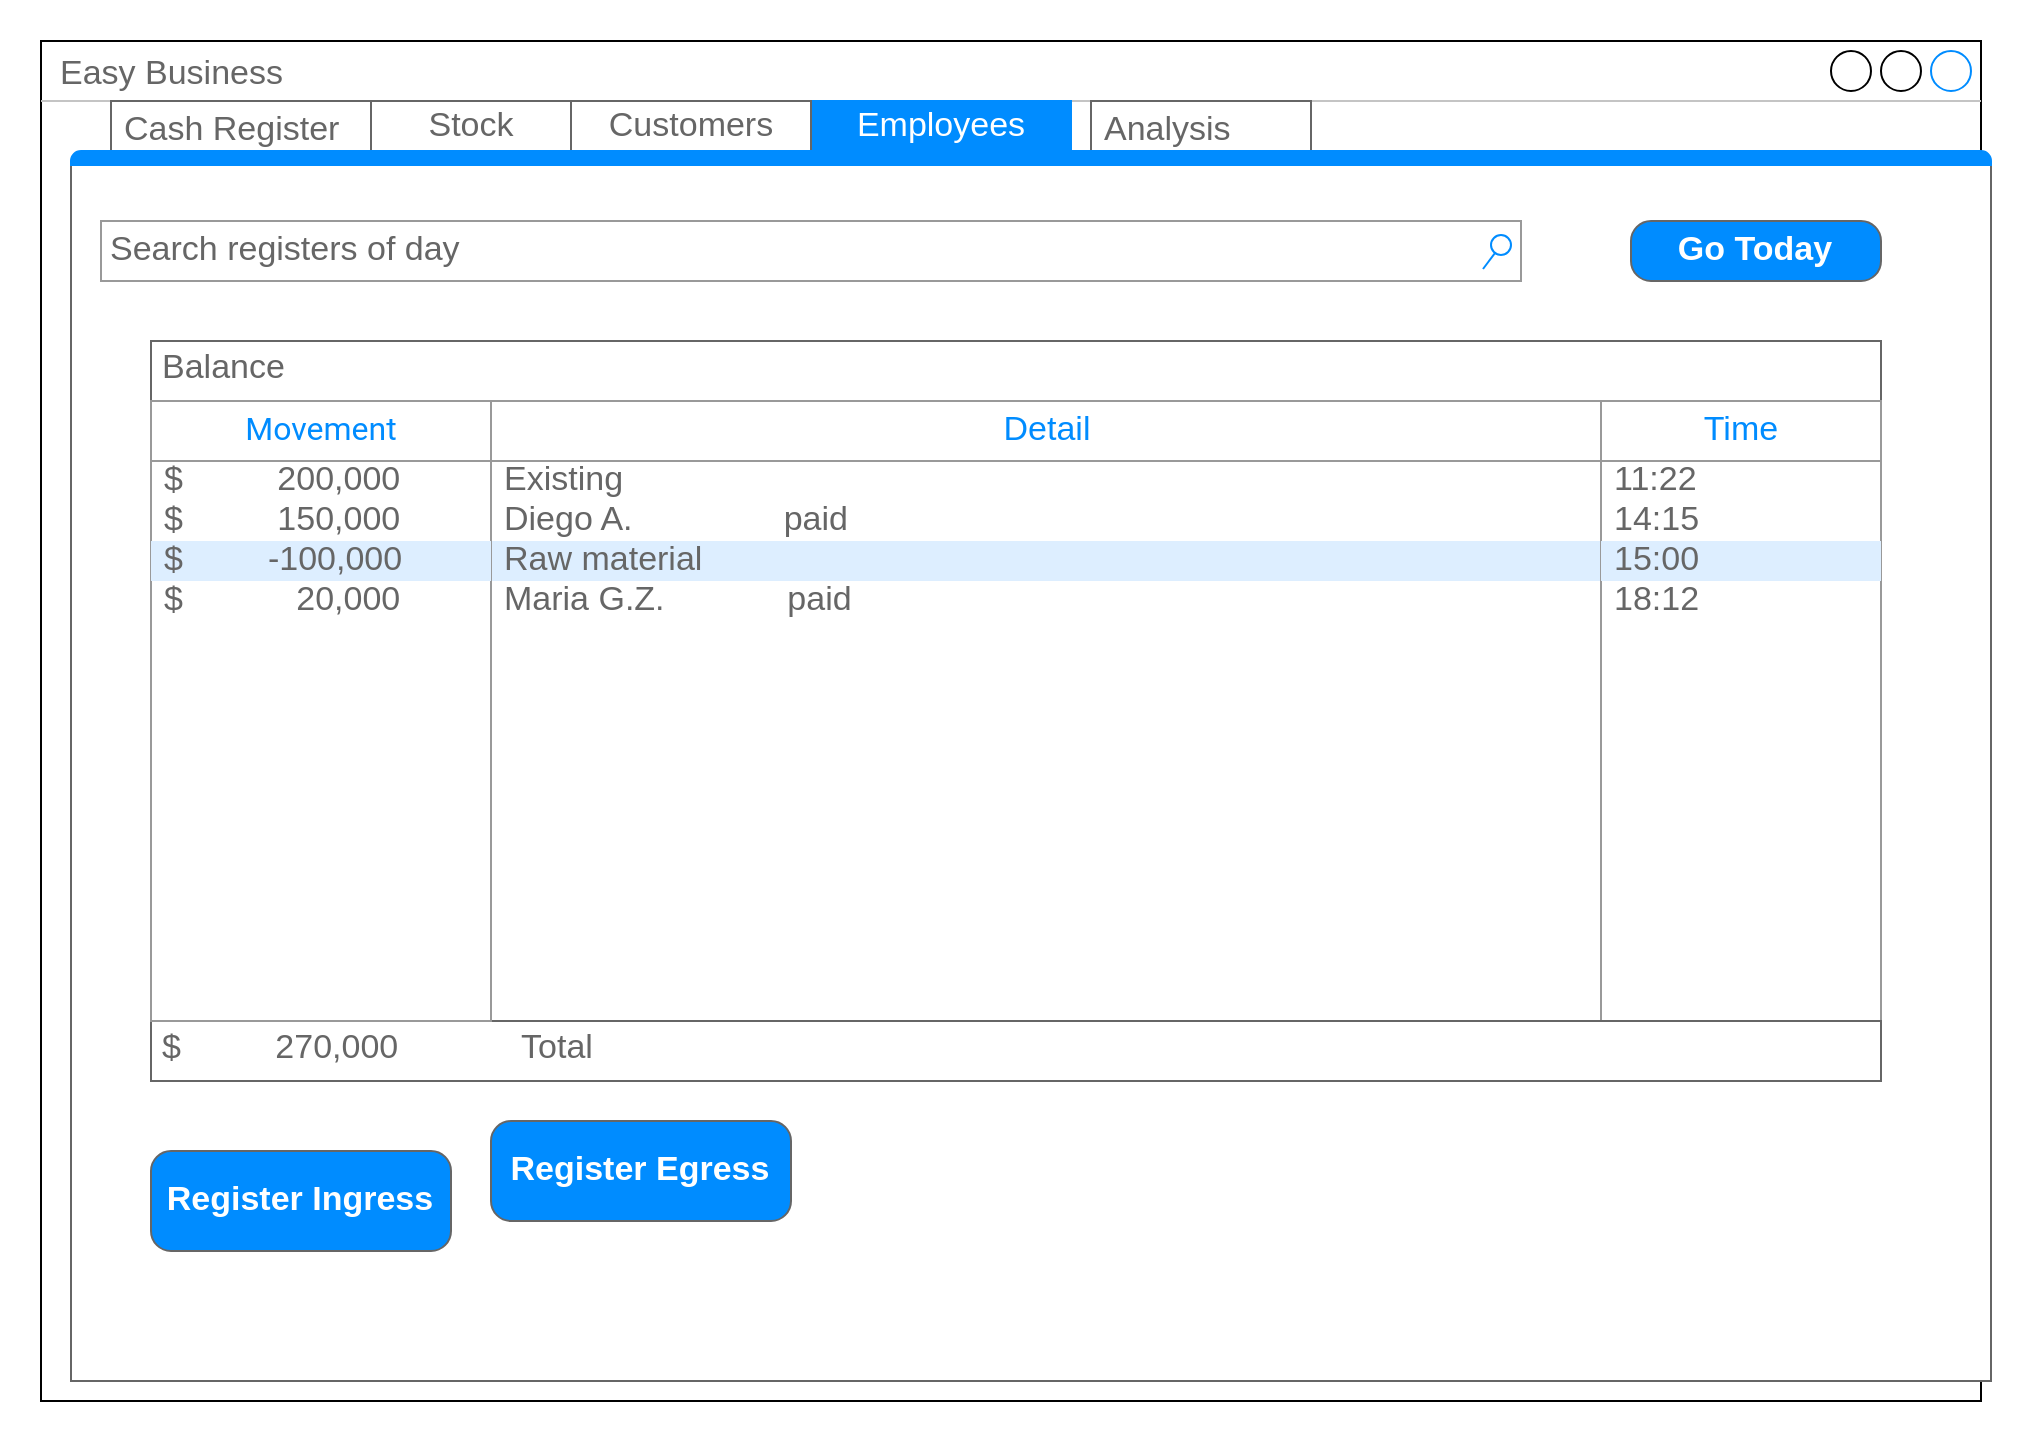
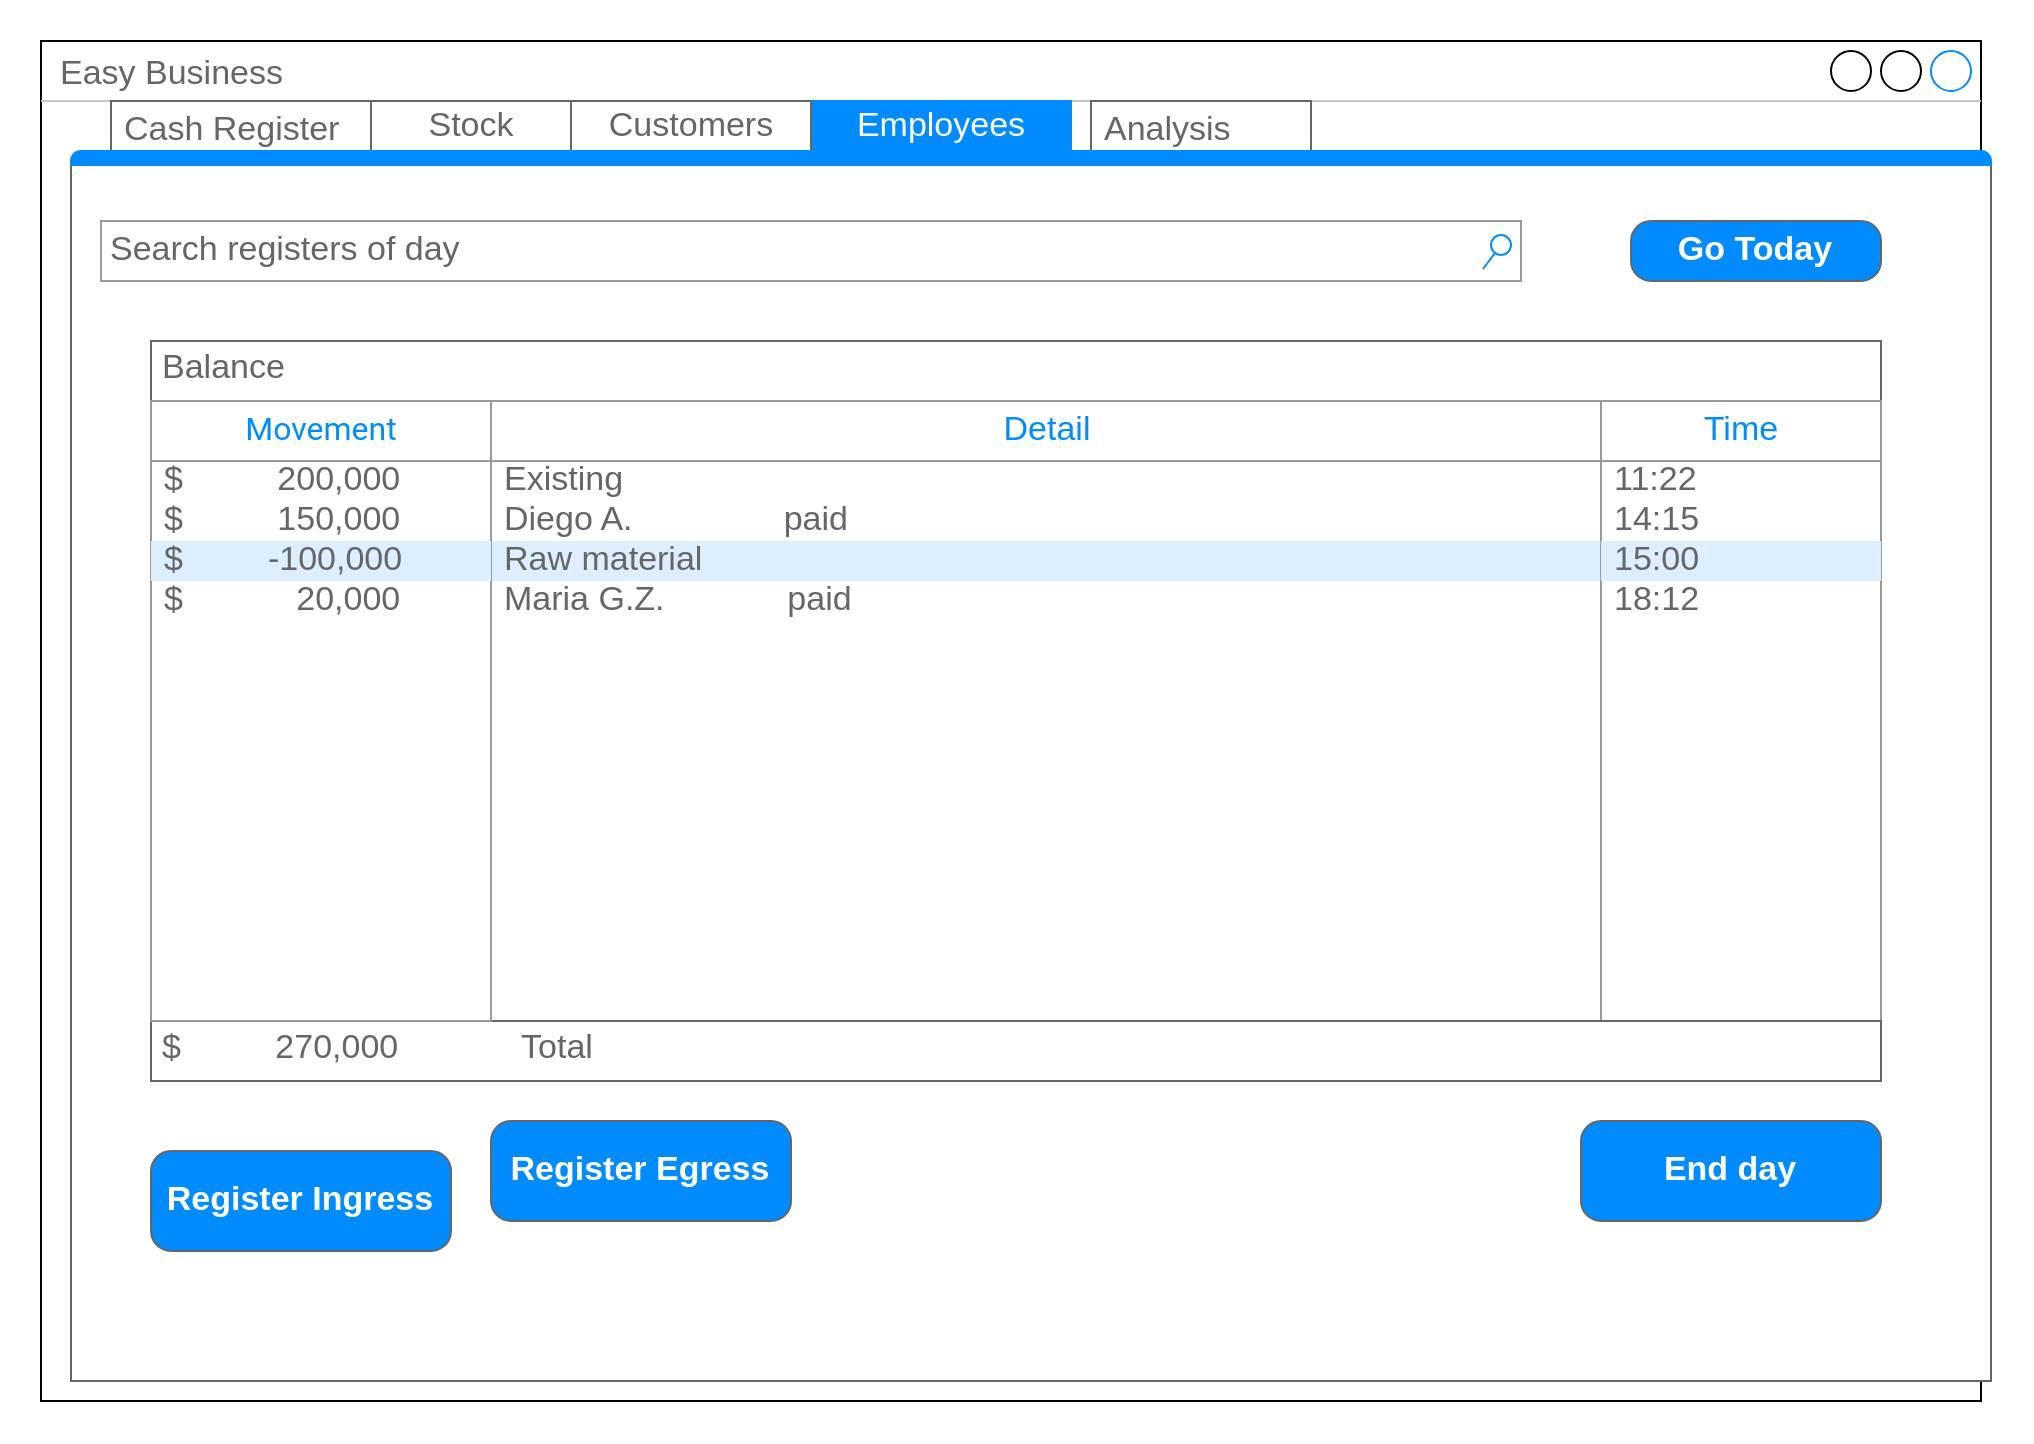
  <mxCell id="0" />
  <mxCell id="1" parent="0" />
  <mxCell id="2" value="Easy Business" style="strokeWidth=1;shadow=0;dashed=0;align=center;html=1;shape=mxgraph.mockup.containers.window;align=left;verticalAlign=top;spacingLeft=8;strokeColor2=#008cff;strokeColor3=#c4c4c4;fontColor=#666666;mainText=;fontSize=17;labelBackgroundColor=none;" vertex="1" parent="1"><mxGeometry x="20" y="20" width="970" height="680" as="geometry" /></mxCell>
  <mxCell id="3" value="Analysis" style="strokeWidth=1;shadow=0;dashed=0;align=center;html=1;shape=mxgraph.mockup.forms.uRect;fontSize=17;fontColor=#666666;align=left;spacingLeft=5;strokeColor=#666666;fillColor=#FFFFFF;" vertex="1" parent="1"><mxGeometry x="545" y="50" width="110" height="30" as="geometry" /></mxCell>
  <mxCell id="4" value="" style="strokeWidth=1;shadow=0;dashed=0;align=center;html=1;shape=mxgraph.mockup.containers.marginRect2;rectMarginTop=32;strokeColor=#666666;gradientColor=none;" vertex="1" parent="1"><mxGeometry x="35" y="50" width="960" height="640" as="geometry" /></mxCell>
  <mxCell id="5" value="Cash Register" style="strokeWidth=1;shadow=0;dashed=0;align=center;html=1;shape=mxgraph.mockup.forms.uRect;fontSize=17;fontColor=#666666;align=left;spacingLeft=5;strokeColor=#666666;fillColor=#FFFFFF;" vertex="1" parent="4"><mxGeometry x="20" width="130" height="30" as="geometry" /></mxCell>
  <mxCell id="6" value="Stock" style="strokeColor=inherit;fillColor=inherit;gradientColor=inherit;strokeWidth=1;shadow=0;dashed=0;align=center;html=1;shape=mxgraph.mockup.containers.rrect;rSize=0;fontSize=17;fontColor=#666666;gradientColor=none;" vertex="1" parent="4"><mxGeometry width="100" height="25" relative="1" as="geometry"><mxPoint x="150" as="offset" /></mxGeometry></mxCell>
  <mxCell id="7" value="Employees" style="strokeWidth=1;shadow=0;dashed=0;align=center;html=1;shape=mxgraph.mockup.containers.rrect;rSize=0;fontSize=17;fontColor=#ffffff;strokeColor=#008cff;fillColor=#008cff;" vertex="1" parent="4"><mxGeometry width="130" height="25" relative="1" as="geometry"><mxPoint x="370" as="offset" /></mxGeometry></mxCell>
  <mxCell id="8" value="Customers" style="strokeColor=inherit;fillColor=inherit;gradientColor=inherit;strokeWidth=1;shadow=0;dashed=0;align=center;html=1;shape=mxgraph.mockup.containers.rrect;rSize=0;fontSize=17;fontColor=#666666;gradientColor=none;" vertex="1" parent="4"><mxGeometry width="120" height="25" relative="1" as="geometry"><mxPoint x="250" as="offset" /></mxGeometry></mxCell>
  <mxCell id="9" value="" style="strokeWidth=1;shadow=0;dashed=0;align=center;html=1;shape=mxgraph.mockup.containers.topButton;rSize=5;strokeColor=#008cff;fillColor=#008cff;gradientColor=none;resizeWidth=1;movable=0;deletable=1;" vertex="1" parent="4"><mxGeometry width="960" height="7" relative="1" as="geometry"><mxPoint y="25" as="offset" /></mxGeometry></mxCell>
  <mxCell id="10" value="Balance" style="strokeWidth=1;shadow=0;dashed=0;align=center;html=1;shape=mxgraph.mockup.text.textBox;fontColor=#666666;align=left;fontSize=17;spacingLeft=4;spacingTop=-3;strokeColor=#666666;mainText=;fillColor=#FFFFFF;" vertex="1" parent="4"><mxGeometry x="40" y="120" width="865" height="30" as="geometry" /></mxCell>
  <mxCell id="11" value="" style="strokeWidth=1;shadow=0;dashed=0;align=center;html=1;shape=mxgraph.mockup.forms.rrect;rSize=0;strokeColor=#999999;fillColor=#ffffff;" vertex="1" parent="4"><mxGeometry x="210" y="150" width="555" height="310" as="geometry" /></mxCell>
  <mxCell id="12" value="Detail" style="strokeWidth=1;shadow=0;dashed=0;align=center;html=1;shape=mxgraph.mockup.forms.rrect;rSize=0;strokeColor=#999999;fontColor=#008cff;fontSize=17;fillColor=#ffffff;resizeWidth=1;" vertex="1" parent="11"><mxGeometry width="555.0" height="30" relative="1" as="geometry" /></mxCell>
  <mxCell id="13" value="Existing" style="strokeWidth=1;shadow=0;dashed=0;align=center;html=1;shape=mxgraph.mockup.forms.anchor;fontSize=17;fontColor=#666666;align=left;spacingLeft=5;resizeWidth=1;" vertex="1" parent="11"><mxGeometry width="555.0" height="20" relative="1" as="geometry"><mxPoint y="30" as="offset" /></mxGeometry></mxCell>
  <mxCell id="14" value="Diego A.&amp;nbsp; &amp;nbsp; &amp;nbsp; &amp;nbsp; &amp;nbsp; &amp;nbsp; &amp;nbsp; &amp;nbsp; paid" style="strokeWidth=1;shadow=0;dashed=0;align=center;html=1;shape=mxgraph.mockup.forms.anchor;fontSize=17;fontColor=#666666;align=left;spacingLeft=5;resizeWidth=1;" vertex="1" parent="11"><mxGeometry width="555.0" height="20" relative="1" as="geometry"><mxPoint y="50" as="offset" /></mxGeometry></mxCell>
  <mxCell id="15" value="Raw material" style="strokeWidth=1;shadow=0;dashed=0;align=center;html=1;shape=mxgraph.mockup.forms.rrect;rSize=0;fontSize=17;fontColor=#666666;align=left;spacingLeft=5;fillColor=#ddeeff;strokeColor=none;resizeWidth=1;" vertex="1" parent="11"><mxGeometry width="555.0" height="20" relative="1" as="geometry"><mxPoint y="70" as="offset" /></mxGeometry></mxCell>
  <mxCell id="16" value="Maria G.Z.&amp;nbsp; &amp;nbsp; &amp;nbsp; &amp;nbsp; &amp;nbsp; &amp;nbsp; &amp;nbsp;paid" style="strokeWidth=1;shadow=0;dashed=0;align=center;html=1;shape=mxgraph.mockup.forms.anchor;fontSize=17;fontColor=#666666;align=left;spacingLeft=5;resizeWidth=1;" vertex="1" parent="11"><mxGeometry width="555.0" height="20" relative="1" as="geometry"><mxPoint y="90" as="offset" /></mxGeometry></mxCell>
  <mxCell id="17" value="" style="strokeWidth=1;shadow=0;dashed=0;align=center;html=1;shape=mxgraph.mockup.forms.rrect;rSize=0;strokeColor=#999999;fillColor=#ffffff;" vertex="1" parent="4"><mxGeometry x="765" y="150" width="140" height="310" as="geometry" /></mxCell>
  <mxCell id="18" value="Time" style="strokeWidth=1;shadow=0;dashed=0;align=center;html=1;shape=mxgraph.mockup.forms.rrect;rSize=0;strokeColor=#999999;fontColor=#008cff;fontSize=17;fillColor=#ffffff;resizeWidth=1;" vertex="1" parent="17"><mxGeometry width="140" height="30" relative="1" as="geometry" /></mxCell>
  <mxCell id="19" value="11:22" style="strokeWidth=1;shadow=0;dashed=0;align=center;html=1;shape=mxgraph.mockup.forms.anchor;fontSize=17;fontColor=#666666;align=left;spacingLeft=5;resizeWidth=1;" vertex="1" parent="17"><mxGeometry width="140" height="20" relative="1" as="geometry"><mxPoint y="30" as="offset" /></mxGeometry></mxCell>
  <mxCell id="20" value="14:15" style="strokeWidth=1;shadow=0;dashed=0;align=center;html=1;shape=mxgraph.mockup.forms.anchor;fontSize=17;fontColor=#666666;align=left;spacingLeft=5;resizeWidth=1;" vertex="1" parent="17"><mxGeometry width="140" height="20" relative="1" as="geometry"><mxPoint y="50" as="offset" /></mxGeometry></mxCell>
  <mxCell id="21" value="15:00" style="strokeWidth=1;shadow=0;dashed=0;align=center;html=1;shape=mxgraph.mockup.forms.rrect;rSize=0;fontSize=17;fontColor=#666666;align=left;spacingLeft=5;fillColor=#ddeeff;strokeColor=none;resizeWidth=1;" vertex="1" parent="17"><mxGeometry width="140" height="20" relative="1" as="geometry"><mxPoint y="70" as="offset" /></mxGeometry></mxCell>
  <mxCell id="22" value="18:12" style="strokeWidth=1;shadow=0;dashed=0;align=center;html=1;shape=mxgraph.mockup.forms.anchor;fontSize=17;fontColor=#666666;align=left;spacingLeft=5;resizeWidth=1;" vertex="1" parent="17"><mxGeometry width="140" height="20" relative="1" as="geometry"><mxPoint y="90" as="offset" /></mxGeometry></mxCell>
  <mxCell id="23" value="$&amp;nbsp; &amp;nbsp; &amp;nbsp; &amp;nbsp; &amp;nbsp; 270,000&amp;nbsp; &amp;nbsp; &amp;nbsp; &amp;nbsp; &amp;nbsp; &amp;nbsp; &amp;nbsp;Total" style="strokeWidth=1;shadow=0;dashed=0;align=center;html=1;shape=mxgraph.mockup.text.textBox;fontColor=#666666;align=left;fontSize=17;spacingLeft=4;spacingTop=-3;strokeColor=#666666;mainText=;fillColor=#FFFFFF;" vertex="1" parent="4"><mxGeometry x="40" y="460" width="865" height="30" as="geometry" /></mxCell>
  <mxCell id="24" value="Search registers of day" style="strokeWidth=1;shadow=0;dashed=0;align=center;html=1;shape=mxgraph.mockup.forms.searchBox;strokeColor=#999999;mainText=;strokeColor2=#008cff;fontColor=#666666;fontSize=17;align=left;spacingLeft=3;fillColor=#FFFFFF;" vertex="1" parent="4"><mxGeometry x="15" y="60" width="710" height="30" as="geometry" /></mxCell>
  <mxCell id="25" value="Register Ingress" style="strokeWidth=1;shadow=0;dashed=0;align=center;html=1;shape=mxgraph.mockup.buttons.button;strokeColor=#666666;fontColor=#ffffff;mainText=;buttonStyle=round;fontSize=17;fontStyle=1;fillColor=#008cff;whiteSpace=wrap;" vertex="1" parent="4"><mxGeometry x="40" y="525" width="150" height="50" as="geometry" /></mxCell>
  <mxCell id="26" value="Register Egress" style="strokeWidth=1;shadow=0;dashed=0;align=center;html=1;shape=mxgraph.mockup.buttons.button;strokeColor=#666666;fontColor=#ffffff;mainText=;buttonStyle=round;fontSize=17;fontStyle=1;fillColor=#008cff;whiteSpace=wrap;" vertex="1" parent="4"><mxGeometry x="210" y="510" width="150" height="50" as="geometry" /></mxCell>
  <mxCell id="27" value="" style="strokeWidth=1;shadow=0;dashed=0;align=center;html=1;shape=mxgraph.mockup.forms.rrect;rSize=0;strokeColor=#999999;fillColor=#ffffff;" vertex="1" parent="4"><mxGeometry x="40" y="150" width="170" height="310" as="geometry" /></mxCell>
  <mxCell id="28" value="&lt;span style=&quot;font-family: &amp;#34;roboto&amp;#34; , &amp;#34;arial&amp;#34; , sans-serif ; font-size: 16px&quot;&gt;Movement&lt;/span&gt;" style="strokeWidth=1;shadow=0;dashed=0;align=center;html=1;shape=mxgraph.mockup.forms.rrect;rSize=0;strokeColor=#999999;fontColor=#008cff;fontSize=17;fillColor=#ffffff;resizeWidth=1;" vertex="1" parent="27"><mxGeometry width="170.0" height="30" relative="1" as="geometry" /></mxCell>
  <mxCell id="29" value="$&amp;nbsp; &amp;nbsp; &amp;nbsp; &amp;nbsp; &amp;nbsp; 200,000" style="strokeWidth=1;shadow=0;dashed=0;align=center;html=1;shape=mxgraph.mockup.forms.anchor;fontSize=17;fontColor=#666666;align=left;spacingLeft=5;resizeWidth=1;" vertex="1" parent="27"><mxGeometry width="170.0" height="20" relative="1" as="geometry"><mxPoint y="30" as="offset" /></mxGeometry></mxCell>
  <mxCell id="30" value="$&amp;nbsp; &amp;nbsp; &amp;nbsp; &amp;nbsp; &amp;nbsp; 150,000" style="strokeWidth=1;shadow=0;dashed=0;align=center;html=1;shape=mxgraph.mockup.forms.anchor;fontSize=17;fontColor=#666666;align=left;spacingLeft=5;resizeWidth=1;" vertex="1" parent="27"><mxGeometry width="170.0" height="20" relative="1" as="geometry"><mxPoint y="50" as="offset" /></mxGeometry></mxCell>
  <mxCell id="31" value="$&amp;nbsp; &amp;nbsp; &amp;nbsp; &amp;nbsp; &amp;nbsp;-100,000" style="strokeWidth=1;shadow=0;dashed=0;align=center;html=1;shape=mxgraph.mockup.forms.rrect;rSize=0;fontSize=17;fontColor=#666666;align=left;spacingLeft=5;fillColor=#ddeeff;strokeColor=none;resizeWidth=1;" vertex="1" parent="27"><mxGeometry width="170.0" height="20" relative="1" as="geometry"><mxPoint y="70" as="offset" /></mxGeometry></mxCell>
  <mxCell id="32" value="$&amp;nbsp; &amp;nbsp; &amp;nbsp; &amp;nbsp; &amp;nbsp; &amp;nbsp; 20,000" style="strokeWidth=1;shadow=0;dashed=0;align=center;html=1;shape=mxgraph.mockup.forms.anchor;fontSize=17;fontColor=#666666;align=left;spacingLeft=5;resizeWidth=1;" vertex="1" parent="27"><mxGeometry width="170.0" height="20" relative="1" as="geometry"><mxPoint y="90" as="offset" /></mxGeometry></mxCell>
+ <mxCell id="33" value="End day" style="strokeWidth=1;shadow=0;dashed=0;align=center;html=1;shape=mxgraph.mockup.buttons.button;strokeColor=#666666;fontColor=#ffffff;mainText=;buttonStyle=round;fontSize=17;fontStyle=1;fillColor=#008cff;whiteSpace=wrap;" vertex="1" parent="4"><mxGeometry x="755" y="510" width="150" height="50" as="geometry" /></mxCell>
  <mxCell id="34" value="Go Today" style="strokeWidth=1;shadow=0;dashed=0;align=center;html=1;shape=mxgraph.mockup.buttons.button;strokeColor=#666666;fontColor=#ffffff;mainText=;buttonStyle=round;fontSize=17;fontStyle=1;fillColor=#008cff;whiteSpace=wrap;" vertex="1" parent="4"><mxGeometry x="780" y="60" width="125" height="30" as="geometry" /></mxCell>
